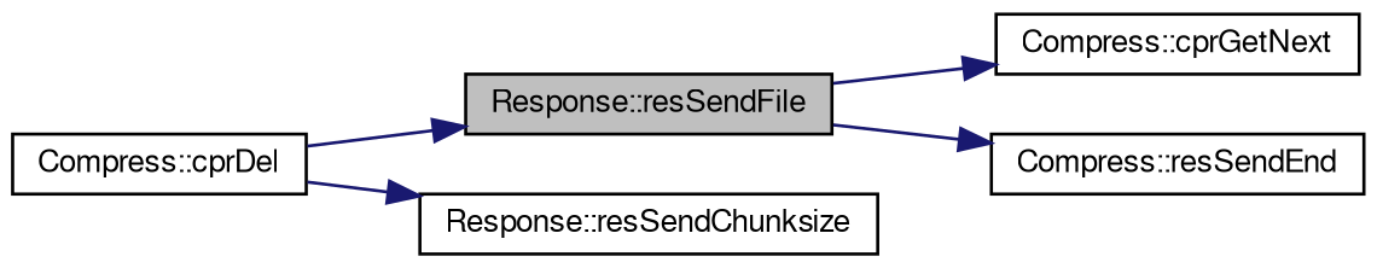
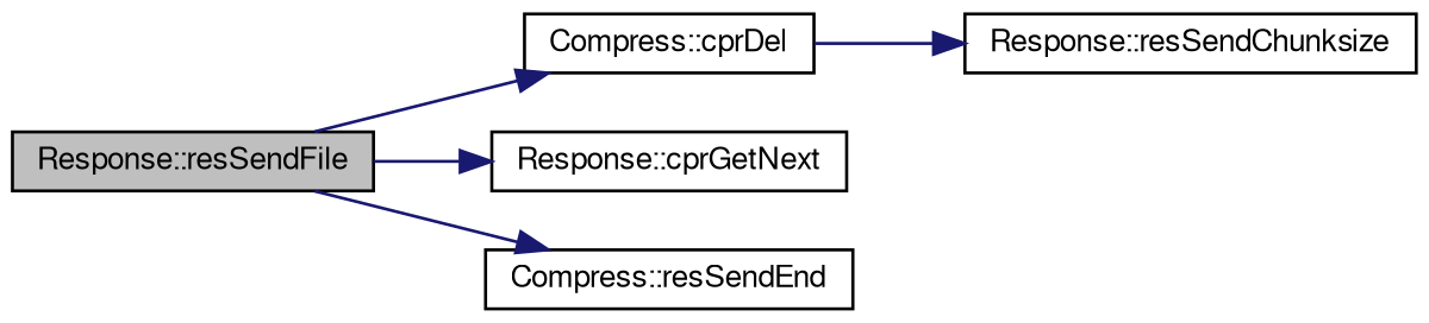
  digraph {
    rankdir=LR
    node [color=black fontname=FreeSans fontsize=10 shape=record]
    edge [color=midnightblue fontname=FreeSans fontsize=10 labelfontname=FreeSans labelfontsize=10 style=solid]
    n1 [fillcolor=grey75 fontcolor=black height=0.2 label="Response::resSendFile" style=filled width=0.4]
    n2 [height=0.2 label="Compress::cprDel" width=0.4]
-   n3 [height=0.2 label="Compress::cprGetNext" width=0.4]
+   n3 [height=0.2 label="Response::cprGetNext" width=0.4]
    n4 [height=0.2 label="Compress::resSendEnd" width=0.4]
    n5 [height=0.2 label="Response::resSendChunksize" width=0.4]
-   n2 -> n1
+   n1 -> n2
    n1 -> n3
    n1 -> n4
    n2 -> n5
  }
